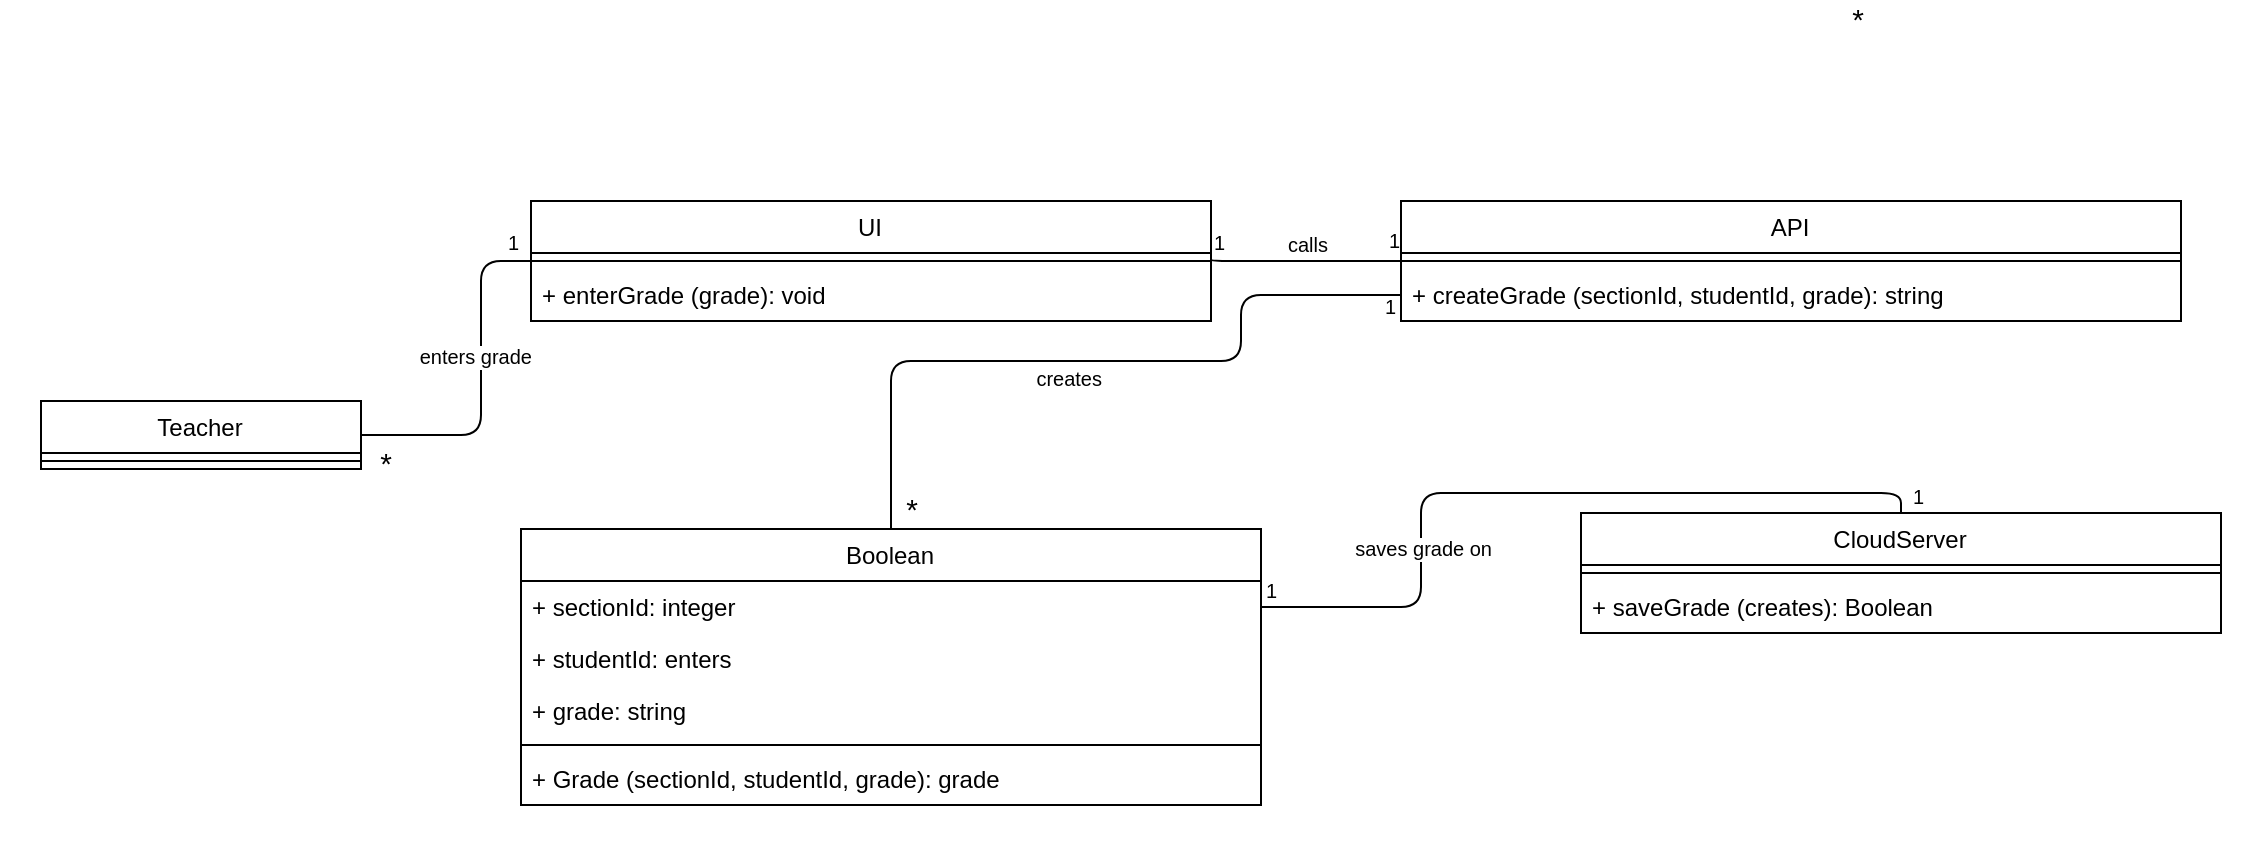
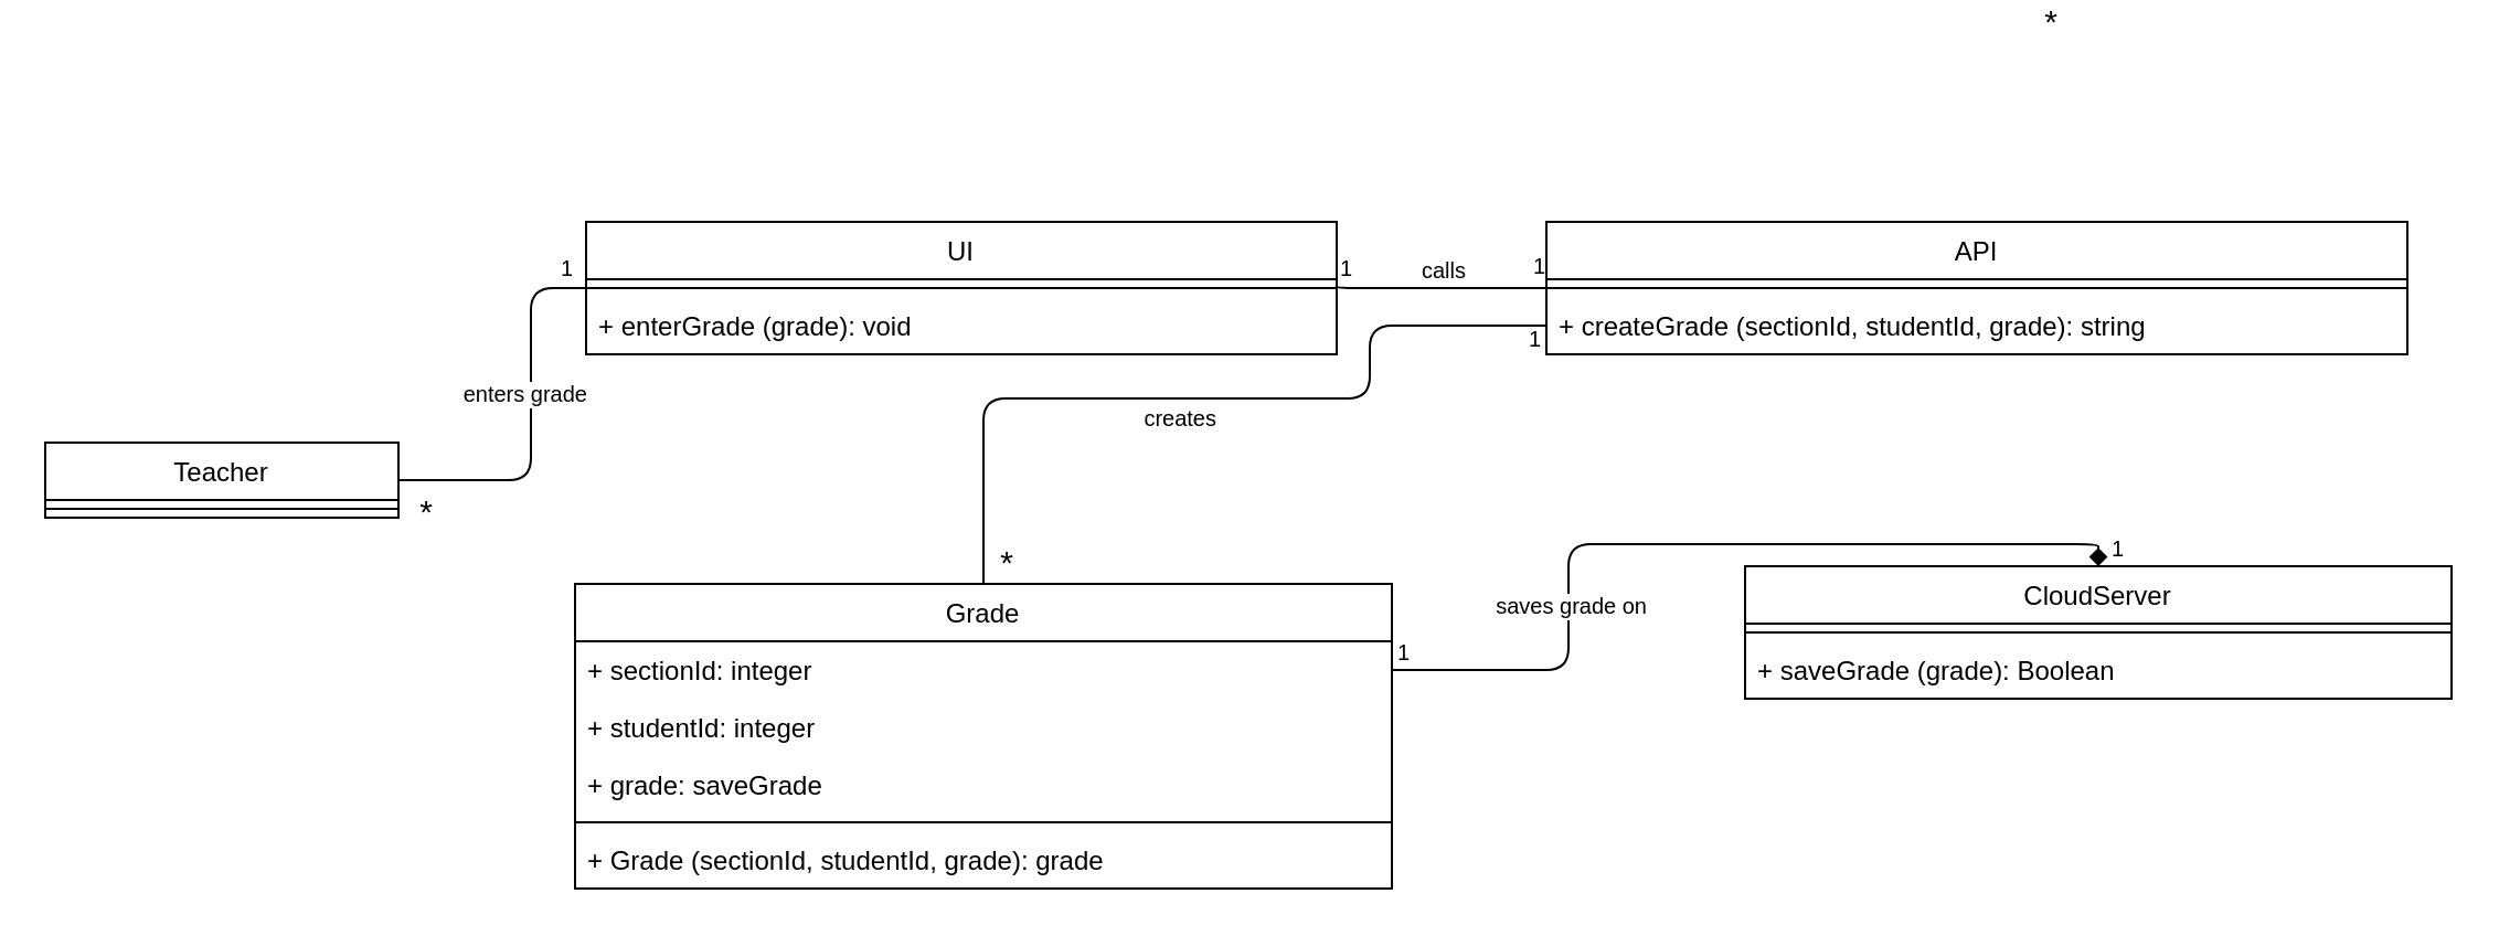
  <mxCell id="0" />
  <mxCell id="1" parent="0" />
  <mxCell id="2" value="" style="endArrow=none;html=1;edgeStyle=orthogonalEdgeStyle;entryX=0;entryY=0.5;entryDx=0;entryDy=0;exitX=1;exitY=0.5;exitDx=0;exitDy=0;" parent="1" target="16" edge="1"><mxGeometry relative="1" as="geometry"><mxPoint x="180" y="217" as="sourcePoint" /><mxPoint x="290" y="127" as="targetPoint" /><Array as="points"><mxPoint x="240" y="217" /><mxPoint x="240" y="130" /></Array></mxGeometry></mxCell>
  <mxCell id="3" value="enters grade" style="resizable=0;html=1;align=right;verticalAlign=bottom;labelBackgroundColor=#ffffff;fontSize=10;" parent="2" connectable="0" vertex="1"><mxGeometry x="1" relative="1" as="geometry"><mxPoint x="1" y="56" as="offset" /></mxGeometry></mxCell>
  <mxCell id="4" value="&lt;font style=&quot;font-size: 15px&quot;&gt;*&lt;/font&gt;" style="resizable=0;html=1;align=right;verticalAlign=bottom;labelBackgroundColor=#ffffff;fontSize=10;" parent="1" connectable="0" vertex="1"><mxGeometry x="206" y="186" as="geometry"><mxPoint x="-10" y="56" as="offset" /></mxGeometry></mxCell>
  <mxCell id="5" value="" style="endArrow=none;html=1;edgeStyle=orthogonalEdgeStyle;exitX=1;exitY=0.5;exitDx=0;exitDy=0;entryX=0;entryY=0.625;entryDx=0;entryDy=0;entryPerimeter=0;" parent="1" edge="1"><mxGeometry relative="1" as="geometry"><mxPoint x="605" y="129" as="sourcePoint" /><mxPoint x="700" y="130" as="targetPoint" /><Array as="points"><mxPoint x="605" y="130" /></Array></mxGeometry></mxCell>
  <mxCell id="6" value="1" style="resizable=0;html=1;align=left;verticalAlign=bottom;labelBackgroundColor=#ffffff;fontSize=10;" parent="5" connectable="0" vertex="1"><mxGeometry x="-1" relative="1" as="geometry" /></mxCell>
  <mxCell id="7" value="1" style="resizable=0;html=1;align=right;verticalAlign=bottom;labelBackgroundColor=#ffffff;fontSize=10;" parent="5" connectable="0" vertex="1"><mxGeometry x="1" relative="1" as="geometry"><mxPoint y="-2" as="offset" /></mxGeometry></mxCell>
  <mxCell id="8" value="calls" style="resizable=0;html=1;align=right;verticalAlign=bottom;labelBackgroundColor=#ffffff;fontSize=10;" parent="1" connectable="0" vertex="1"><mxGeometry x="674" y="73.5" as="geometry"><mxPoint x="-10" y="56" as="offset" /></mxGeometry></mxCell>
- <mxCell id="9" value="" style="endArrow=none;html=1;edgeStyle=orthogonalEdgeStyle;exitX=1;exitY=0.5;exitDx=0;exitDy=0;entryX=0.5;entryY=0;entryDx=0;entryDy=0;" parent="1" source="26" target="22" edge="1"><mxGeometry relative="1" as="geometry"><mxPoint x="950" y="190" as="sourcePoint" /><mxPoint x="750" y="257.5" as="targetPoint" /></mxGeometry></mxCell>
+ <mxCell id="9" value="" style="endArrow=diamond;html=1;edgeStyle=orthogonalEdgeStyle;exitX=1;exitY=0.5;exitDx=0;exitDy=0;entryX=0.5;entryY=0;entryDx=0;entryDy=0;" parent="1" source="26" target="22" edge="1"><mxGeometry relative="1" as="geometry"><mxPoint x="950" y="190" as="sourcePoint" /><mxPoint x="750" y="257.5" as="targetPoint" /></mxGeometry></mxCell>
  <mxCell id="10" value="1" style="resizable=0;html=1;align=left;verticalAlign=bottom;labelBackgroundColor=#ffffff;fontSize=10;" parent="9" connectable="0" vertex="1"><mxGeometry x="-1" relative="1" as="geometry"><mxPoint x="1" as="offset" /></mxGeometry></mxCell>
  <mxCell id="11" value="&lt;font style=&quot;font-size: 10px&quot;&gt;1&lt;/font&gt;" style="resizable=0;html=1;align=right;verticalAlign=bottom;labelBackgroundColor=#ffffff;fontSize=10;" parent="9" connectable="0" vertex="1"><mxGeometry x="1" relative="1" as="geometry"><mxPoint x="12" as="offset" /></mxGeometry></mxCell>
  <mxCell id="12" value="saves grade on" style="resizable=0;html=1;align=right;verticalAlign=bottom;labelBackgroundColor=#ffffff;fontSize=10;" parent="1" connectable="0" vertex="1"><mxGeometry x="756" y="226" as="geometry"><mxPoint x="-10" y="56" as="offset" /></mxGeometry></mxCell>
  <mxCell id="13" value="" style="endArrow=none;html=1;edgeStyle=orthogonalEdgeStyle;entryX=0;entryY=0.5;entryDx=0;entryDy=0;exitX=0.5;exitY=0;exitDx=0;exitDy=0;" parent="1" source="25" target="21" edge="1"><mxGeometry relative="1" as="geometry"><mxPoint x="460" y="270" as="sourcePoint" /><mxPoint x="715" y="156" as="targetPoint" /><Array as="points"><mxPoint x="445" y="180" /><mxPoint x="620" y="180" /><mxPoint x="620" y="147" /></Array></mxGeometry></mxCell>
  <mxCell id="14" value="1" style="resizable=0;html=1;align=right;verticalAlign=bottom;labelBackgroundColor=#ffffff;fontSize=10;" parent="13" connectable="0" vertex="1"><mxGeometry x="1" relative="1" as="geometry"><mxPoint x="-2" y="14" as="offset" /></mxGeometry></mxCell>
  <mxCell id="15" value="&lt;div style=&quot;text-align: center&quot;&gt;&lt;span&gt;creates&lt;/span&gt;&lt;/div&gt;" style="resizable=0;html=1;align=right;verticalAlign=bottom;labelBackgroundColor=#ffffff;fontSize=10;fillColor=#ffe6cc;" parent="1" connectable="0" vertex="1"><mxGeometry x="561" y="141" as="geometry"><mxPoint x="-10" y="56" as="offset" /></mxGeometry></mxCell>
  <mxCell id="16" value="UI" style="swimlane;fontStyle=0;align=center;verticalAlign=top;childLayout=stackLayout;horizontal=1;startSize=26;horizontalStack=0;resizeParent=1;resizeParentMax=0;resizeLast=0;collapsible=1;marginBottom=0;" parent="1" vertex="1"><mxGeometry x="265" y="100" width="340" height="60" as="geometry" /></mxCell>
  <mxCell id="17" value="" style="line;strokeWidth=1;fillColor=none;align=left;verticalAlign=middle;spacingTop=-1;spacingLeft=3;spacingRight=3;rotatable=0;labelPosition=right;points=[];portConstraint=eastwest;" parent="16" vertex="1"><mxGeometry y="26" width="340" height="8" as="geometry" /></mxCell>
  <mxCell id="18" value="+ enterGrade (grade): void" style="text;strokeColor=none;fillColor=none;align=left;verticalAlign=top;spacingLeft=4;spacingRight=4;overflow=hidden;rotatable=0;points=[[0,0.5],[1,0.5]];portConstraint=eastwest;" parent="16" vertex="1"><mxGeometry y="34" width="340" height="26" as="geometry" /></mxCell>
  <mxCell id="19" value="API" style="swimlane;fontStyle=0;align=center;verticalAlign=top;childLayout=stackLayout;horizontal=1;startSize=26;horizontalStack=0;resizeParent=1;resizeParentMax=0;resizeLast=0;collapsible=1;marginBottom=0;" parent="1" vertex="1"><mxGeometry x="700" y="100" width="390" height="60" as="geometry" /></mxCell>
  <mxCell id="20" value="" style="line;strokeWidth=1;fillColor=none;align=left;verticalAlign=middle;spacingTop=-1;spacingLeft=3;spacingRight=3;rotatable=0;labelPosition=right;points=[];portConstraint=eastwest;" parent="19" vertex="1"><mxGeometry y="26" width="390" height="8" as="geometry" /></mxCell>
  <mxCell id="21" value="+ createGrade (sectionId, studentId, grade): string" style="text;strokeColor=none;fillColor=none;align=left;verticalAlign=top;spacingLeft=4;spacingRight=4;overflow=hidden;rotatable=0;points=[[0,0.5],[1,0.5]];portConstraint=eastwest;" parent="19" vertex="1"><mxGeometry y="34" width="390" height="26" as="geometry" /></mxCell>
  <mxCell id="22" value="CloudServer" style="swimlane;fontStyle=0;align=center;verticalAlign=top;childLayout=stackLayout;horizontal=1;startSize=26;horizontalStack=0;resizeParent=1;resizeParentMax=0;resizeLast=0;collapsible=1;marginBottom=0;" parent="1" vertex="1"><mxGeometry x="790" y="256" width="320" height="60" as="geometry" /></mxCell>
  <mxCell id="23" value="" style="line;strokeWidth=1;fillColor=none;align=left;verticalAlign=middle;spacingTop=-1;spacingLeft=3;spacingRight=3;rotatable=0;labelPosition=right;points=[];portConstraint=eastwest;" parent="22" vertex="1"><mxGeometry y="26" width="320" height="8" as="geometry" /></mxCell>
- <mxCell id="24" value="+ saveGrade (creates): Boolean" style="text;strokeColor=none;fillColor=none;align=left;verticalAlign=top;spacingLeft=4;spacingRight=4;overflow=hidden;rotatable=0;points=[[0,0.5],[1,0.5]];portConstraint=eastwest;" parent="22" vertex="1"><mxGeometry y="34" width="320" height="26" as="geometry" /></mxCell>
- <mxCell id="25" value="Boolean" style="swimlane;fontStyle=0;align=center;verticalAlign=top;childLayout=stackLayout;horizontal=1;startSize=26;horizontalStack=0;resizeParent=1;resizeParentMax=0;resizeLast=0;collapsible=1;marginBottom=0;" parent="1" vertex="1"><mxGeometry x="260" y="264" width="370" height="138" as="geometry" /></mxCell>
+ <mxCell id="24" value="+ saveGrade (grade): Boolean" style="text;strokeColor=none;fillColor=none;align=left;verticalAlign=top;spacingLeft=4;spacingRight=4;overflow=hidden;rotatable=0;points=[[0,0.5],[1,0.5]];portConstraint=eastwest;" parent="22" vertex="1"><mxGeometry y="34" width="320" height="26" as="geometry" /></mxCell>
+ <mxCell id="25" value="Grade" style="swimlane;fontStyle=0;align=center;verticalAlign=top;childLayout=stackLayout;horizontal=1;startSize=26;horizontalStack=0;resizeParent=1;resizeParentMax=0;resizeLast=0;collapsible=1;marginBottom=0;" parent="1" vertex="1"><mxGeometry x="260" y="264" width="370" height="138" as="geometry" /></mxCell>
  <mxCell id="26" value="+ sectionId: integer" style="text;strokeColor=none;fillColor=none;align=left;verticalAlign=top;spacingLeft=4;spacingRight=4;overflow=hidden;rotatable=0;points=[[0,0.5],[1,0.5]];portConstraint=eastwest;" parent="25" vertex="1"><mxGeometry y="26" width="370" height="26" as="geometry" /></mxCell>
- <mxCell id="27" value="+ studentId: enters" style="text;strokeColor=none;fillColor=none;align=left;verticalAlign=top;spacingLeft=4;spacingRight=4;overflow=hidden;rotatable=0;points=[[0,0.5],[1,0.5]];portConstraint=eastwest;" parent="25" vertex="1"><mxGeometry y="52" width="370" height="26" as="geometry" /></mxCell>
- <mxCell id="28" value="+ grade: string" style="text;strokeColor=none;fillColor=none;align=left;verticalAlign=top;spacingLeft=4;spacingRight=4;overflow=hidden;rotatable=0;points=[[0,0.5],[1,0.5]];portConstraint=eastwest;" parent="25" vertex="1"><mxGeometry y="78" width="370" height="26" as="geometry" /></mxCell>
+ <mxCell id="27" value="+ studentId: integer" style="text;strokeColor=none;fillColor=none;align=left;verticalAlign=top;spacingLeft=4;spacingRight=4;overflow=hidden;rotatable=0;points=[[0,0.5],[1,0.5]];portConstraint=eastwest;" parent="25" vertex="1"><mxGeometry y="52" width="370" height="26" as="geometry" /></mxCell>
+ <mxCell id="28" value="+ grade: saveGrade" style="text;strokeColor=none;fillColor=none;align=left;verticalAlign=top;spacingLeft=4;spacingRight=4;overflow=hidden;rotatable=0;points=[[0,0.5],[1,0.5]];portConstraint=eastwest;" parent="25" vertex="1"><mxGeometry y="78" width="370" height="26" as="geometry" /></mxCell>
  <mxCell id="29" value="" style="line;strokeWidth=1;fillColor=none;align=left;verticalAlign=middle;spacingTop=-1;spacingLeft=3;spacingRight=3;rotatable=0;labelPosition=right;points=[];portConstraint=eastwest;" parent="25" vertex="1"><mxGeometry y="104" width="370" height="8" as="geometry" /></mxCell>
  <mxCell id="30" value="+ Grade (sectionId, studentId, grade): grade" style="text;strokeColor=none;fillColor=none;align=left;verticalAlign=top;spacingLeft=4;spacingRight=4;overflow=hidden;rotatable=0;points=[[0,0.5],[1,0.5]];portConstraint=eastwest;" parent="25" vertex="1"><mxGeometry y="112" width="370" height="26" as="geometry" /></mxCell>
  <mxCell id="31" value="1" style="resizable=0;html=1;align=left;verticalAlign=bottom;labelBackgroundColor=#ffffff;fontSize=10;" parent="1" connectable="0" vertex="1"><mxGeometry x="580" y="141" as="geometry"><mxPoint x="-328" y="-12" as="offset" /></mxGeometry></mxCell>
  <mxCell id="32" value="Teacher" style="swimlane;fontStyle=0;align=center;verticalAlign=top;childLayout=stackLayout;horizontal=1;startSize=26;horizontalStack=0;resizeParent=1;resizeParentMax=0;resizeLast=0;collapsible=1;marginBottom=0;" parent="1" vertex="1"><mxGeometry x="20" y="200" width="160" height="34" as="geometry" /></mxCell>
  <mxCell id="33" value="" style="line;strokeWidth=1;fillColor=none;align=left;verticalAlign=middle;spacingTop=-1;spacingLeft=3;spacingRight=3;rotatable=0;labelPosition=right;points=[];portConstraint=eastwest;" parent="32" vertex="1"><mxGeometry y="26" width="160" height="8" as="geometry" /></mxCell>
  <mxCell id="34" value="&lt;font style=&quot;font-size: 15px&quot;&gt;*&lt;/font&gt;" style="resizable=0;html=1;align=right;verticalAlign=bottom;labelBackgroundColor=#ffffff;fontSize=10;" parent="1" connectable="0" vertex="1"><mxGeometry x="932" y="20" as="geometry" /></mxCell>
  <mxCell id="35" value="&lt;font style=&quot;font-size: 15px&quot;&gt;*&lt;/font&gt;" style="resizable=0;html=1;align=right;verticalAlign=bottom;labelBackgroundColor=#ffffff;fontSize=10;" parent="1" connectable="0" vertex="1"><mxGeometry x="469" y="209" as="geometry"><mxPoint x="-10" y="56" as="offset" /></mxGeometry></mxCell>
